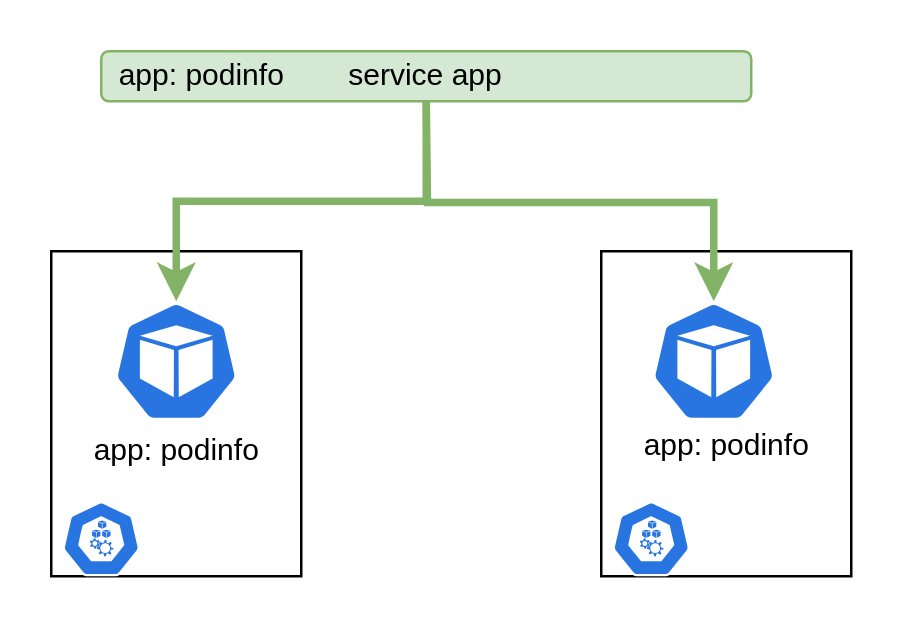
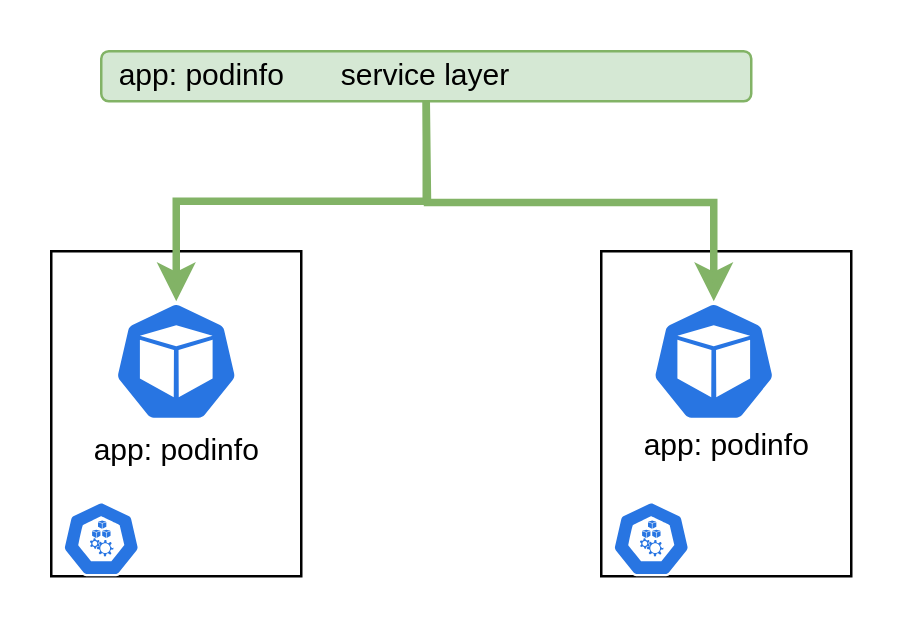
  <mxCell id="0" />
  <mxCell id="1" parent="0" />
  <mxCell id="2" value="" style="rounded=0;whiteSpace=wrap;html=1;" vertex="1" parent="1"><mxGeometry x="20" y="100" width="100" height="130" as="geometry" /></mxCell>
  <mxCell id="3" value="" style="html=1;dashed=0;whitespace=wrap;fillColor=#2875E2;strokeColor=#ffffff;points=[[0.005,0.63,0],[0.1,0.2,0],[0.9,0.2,0],[0.5,0,0],[0.995,0.63,0],[0.72,0.99,0],[0.5,1,0],[0.28,0.99,0]];shape=mxgraph.kubernetes.icon;prIcon=node" vertex="1" parent="1"><mxGeometry x="20" y="200" width="40" height="30" as="geometry" /></mxCell>
  <mxCell id="4" value="" style="html=1;dashed=0;whitespace=wrap;fillColor=#2875E2;strokeColor=#ffffff;points=[[0.005,0.63,0],[0.1,0.2,0],[0.9,0.2,0],[0.5,0,0],[0.995,0.63,0],[0.72,0.99,0],[0.5,1,0],[0.28,0.99,0]];shape=mxgraph.kubernetes.icon;prIcon=pod" vertex="1" parent="1"><mxGeometry x="45" y="120" width="50" height="48" as="geometry" /></mxCell>
  <mxCell id="5" value="app: podinfo" style="text;html=1;align=center;verticalAlign=middle;resizable=0;points=[];autosize=1;" vertex="1" parent="1"><mxGeometry x="30" y="170" width="80" height="20" as="geometry" /></mxCell>
  <mxCell id="6" style="edgeStyle=orthogonalEdgeStyle;rounded=0;orthogonalLoop=1;jettySize=auto;html=1;entryX=0.5;entryY=0;entryDx=0;entryDy=0;entryPerimeter=0;fillColor=#d5e8d4;strokeColor=#82b366;strokeWidth=3;" edge="1" parent="1" source="7" target="4"><mxGeometry relative="1" as="geometry" /></mxCell>
- <mxCell id="7" value="service app" style="rounded=1;whiteSpace=wrap;html=1;fillColor=#d5e8d4;strokeColor=#82b366;" vertex="1" parent="1"><mxGeometry x="40" y="20" width="260" height="20" as="geometry" /></mxCell>
+ <mxCell id="7" value="service layer" style="rounded=1;whiteSpace=wrap;html=1;fillColor=#d5e8d4;strokeColor=#82b366;" vertex="1" parent="1"><mxGeometry x="40" y="20" width="260" height="20" as="geometry" /></mxCell>
  <mxCell id="8" value="app: podinfo" style="text;html=1;align=center;verticalAlign=middle;resizable=0;points=[];autosize=1;" vertex="1" parent="1"><mxGeometry x="40" y="20" width="80" height="20" as="geometry" /></mxCell>
  <mxCell id="9" value="" style="group" vertex="1" connectable="0" parent="1"><mxGeometry x="240" y="100" width="100" height="130" as="geometry" /></mxCell>
  <mxCell id="10" value="" style="rounded=0;whiteSpace=wrap;html=1;" vertex="1" parent="9"><mxGeometry width="100" height="130" as="geometry" /></mxCell>
  <mxCell id="11" value="" style="html=1;dashed=0;whitespace=wrap;fillColor=#2875E2;strokeColor=#ffffff;points=[[0.005,0.63,0],[0.1,0.2,0],[0.9,0.2,0],[0.5,0,0],[0.995,0.63,0],[0.72,0.99,0],[0.5,1,0],[0.28,0.99,0]];shape=mxgraph.kubernetes.icon;prIcon=node" vertex="1" parent="9"><mxGeometry y="100" width="40" height="30" as="geometry" /></mxCell>
  <mxCell id="12" value="" style="html=1;dashed=0;whitespace=wrap;fillColor=#2875E2;strokeColor=#ffffff;points=[[0.005,0.63,0],[0.1,0.2,0],[0.9,0.2,0],[0.5,0,0],[0.995,0.63,0],[0.72,0.99,0],[0.5,1,0],[0.28,0.99,0]];shape=mxgraph.kubernetes.icon;prIcon=pod" vertex="1" parent="9"><mxGeometry x="20" y="20" width="50" height="48" as="geometry" /></mxCell>
  <mxCell id="13" value="app: podinfo" style="text;html=1;align=center;verticalAlign=middle;resizable=0;points=[];autosize=1;" vertex="1" parent="9"><mxGeometry x="10" y="68" width="80" height="20" as="geometry" /></mxCell>
  <mxCell id="14" style="edgeStyle=orthogonalEdgeStyle;rounded=0;orthogonalLoop=1;jettySize=auto;html=1;exitX=0.5;exitY=0;exitDx=0;exitDy=0;exitPerimeter=0;startArrow=classic;startFill=1;endArrow=none;endFill=0;fillColor=#d5e8d4;strokeColor=#82b366;strokeWidth=3;" edge="1" parent="1" source="12"><mxGeometry relative="1" as="geometry"><mxPoint x="170" y="40" as="targetPoint" /></mxGeometry></mxCell>
